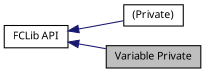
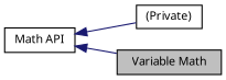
  digraph {
    rankdir=LR
    node [color=black fillcolor=white fontname="FreeSans.ttf" fontsize=10 shape=record style=filled]
    edge [color=midnightblue dir=back fontname="FreeSans.ttf" fontsize=8 labelfontname="FreeSans.ttf" labelfontsize=8 shape=plaintext style=solid]
    n1 [height=0.2 label="(Private)" width=0.4]
-   n2 [fillcolor=grey75 fontcolor=black height=0.2 label="Variable Private" width=0.4]
-   n3 [height=0.2 label="FCLib API" width=0.4]
+   n2 [fillcolor=grey75 fontcolor=black height=0.2 label="Variable Math" width=0.4]
+   n3 [height=0.2 label="Math API" width=0.4]
    n3 -> n1
    n3 -> n2
  }
